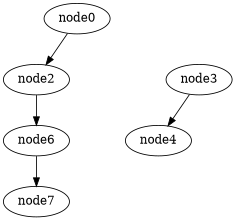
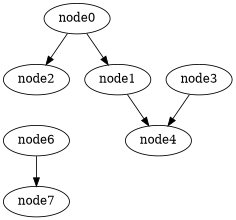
  digraph {
    node6
    node7
    node3
    node4
    node2
+   node1
    node0
    node6 -> node7
    node3 -> node4
-   node2 -> node6
+   node1 -> node4
    node0 -> node2
+   node0 -> node1
  }
